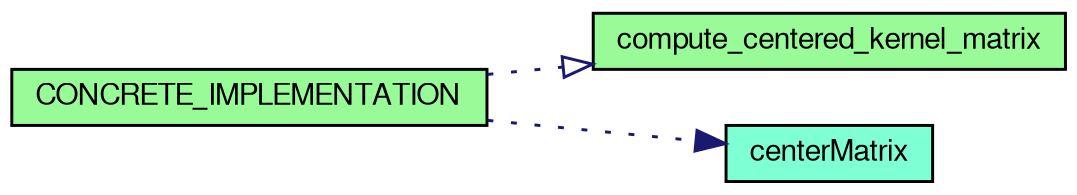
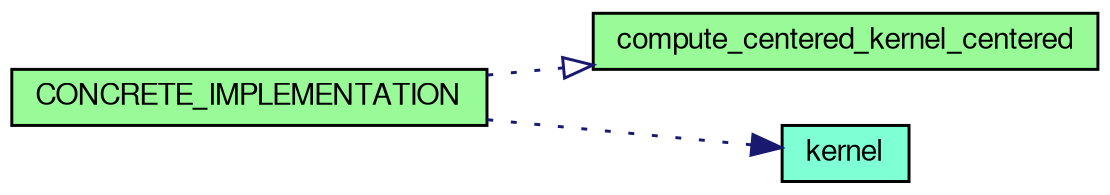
  digraph {
    rankdir=LR
    node [color=black fillcolor=palegreen fontname=FreeSans fontsize=10 shape=record style=filled]
    edge [color=midnightblue fontname=FreeSans fontsize=10 labelfontname=FreeSans labelfontsize=10 style=dotted]
    n1 [fontcolor=black height=0.2 label=CONCRETE_IMPLEMENTATION width=0.4]
-   n2 [height=0.2 label=compute_centered_kernel_matrix width=0.4]
-   n3 [fillcolor=aquamarine height=0.2 label=centerMatrix width=0.4]
+   n2 [height=0.2 label=compute_centered_kernel_centered width=0.4]
+   n3 [fillcolor=aquamarine height=0.2 label=kernel width=0.4]
    n1 -> n2 [arrowhead=onormal]
    n1 -> n3 [arrowhead=normal]
  }
